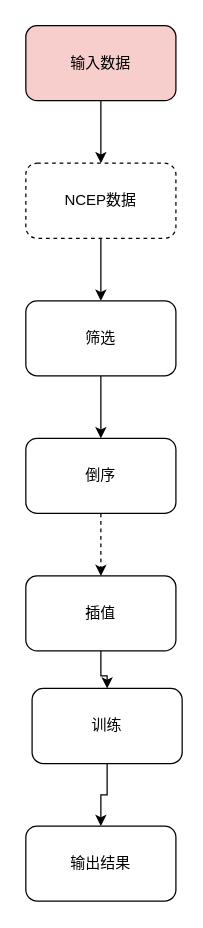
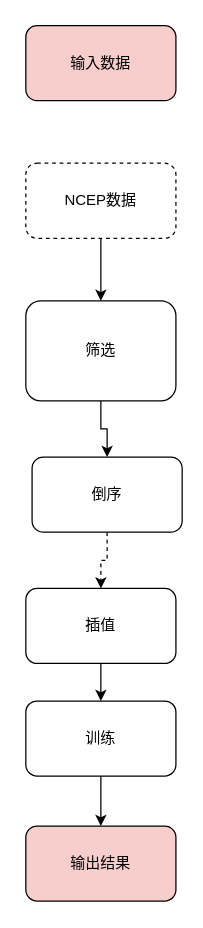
  <mxCell id="0" />
  <mxCell id="1" parent="0" />
- <mxCell id="2" style="edgeStyle=orthogonalEdgeStyle;rounded=0;orthogonalLoop=1;jettySize=auto;html=1;exitX=0.5;exitY=1;exitDx=0;exitDy=0;" edge="1" parent="1" source="3" target="5"><mxGeometry relative="1" as="geometry" /></mxCell>
  <mxCell id="3" value="输入数据" style="rounded=1;whiteSpace=wrap;html=1;fillColor=#f8cecc;" parent="1" vertex="1"><mxGeometry x="20" y="20" width="120" height="60" as="geometry" /></mxCell>
  <mxCell id="4" style="edgeStyle=orthogonalEdgeStyle;rounded=0;orthogonalLoop=1;jettySize=auto;html=1;exitX=0.5;exitY=1;exitDx=0;exitDy=0;entryX=0.5;entryY=0;entryDx=0;entryDy=0;" edge="1" parent="1" source="5" target="7"><mxGeometry relative="1" as="geometry" /></mxCell>
  <mxCell id="5" value="NCEP数据" style="rounded=1;whiteSpace=wrap;html=1;dashed=1;" parent="1" vertex="1"><mxGeometry x="20" y="130" width="120" height="60" as="geometry" /></mxCell>
  <mxCell id="6" style="edgeStyle=orthogonalEdgeStyle;rounded=0;orthogonalLoop=1;jettySize=auto;html=1;exitX=0.5;exitY=1;exitDx=0;exitDy=0;" edge="1" parent="1" source="7" target="9"><mxGeometry relative="1" as="geometry" /></mxCell>
- <mxCell id="7" value="筛选" style="rounded=1;whiteSpace=wrap;html=1;" parent="1" vertex="1"><mxGeometry x="20" y="240" width="120" height="60" as="geometry" /></mxCell>
+ <mxCell id="7" value="筛选" style="rounded=1;whiteSpace=wrap;html=1;" parent="1" vertex="1"><mxGeometry x="20" y="240" width="120" height="80" as="geometry" /></mxCell>
  <mxCell id="8" style="edgeStyle=orthogonalEdgeStyle;rounded=0;orthogonalLoop=1;jettySize=auto;html=1;exitX=0.5;exitY=1;exitDx=0;exitDy=0;entryX=0.5;entryY=0;entryDx=0;entryDy=0;dashed=1;" edge="1" parent="1" source="9" target="11"><mxGeometry relative="1" as="geometry" /></mxCell>
- <mxCell id="9" value="倒序" style="rounded=1;whiteSpace=wrap;html=1;" parent="1" vertex="1"><mxGeometry x="20" y="350" width="120" height="60" as="geometry" /></mxCell>
+ <mxCell id="9" value="倒序" style="rounded=1;whiteSpace=wrap;html=1;" parent="1" vertex="1"><mxGeometry x="25" y="365" width="120" height="60" as="geometry" /></mxCell>
  <mxCell id="10" style="edgeStyle=orthogonalEdgeStyle;rounded=0;orthogonalLoop=1;jettySize=auto;html=1;exitX=0.5;exitY=1;exitDx=0;exitDy=0;" edge="1" parent="1" source="11" target="13"><mxGeometry relative="1" as="geometry" /></mxCell>
- <mxCell id="11" value="插值" style="rounded=1;whiteSpace=wrap;html=1;" parent="1" vertex="1"><mxGeometry x="20" y="460" width="120" height="60" as="geometry" /></mxCell>
+ <mxCell id="11" value="插值" style="rounded=1;whiteSpace=wrap;html=1;" parent="1" vertex="1"><mxGeometry x="20" y="470" width="120" height="60" as="geometry" /></mxCell>
  <mxCell id="12" style="edgeStyle=orthogonalEdgeStyle;rounded=0;orthogonalLoop=1;jettySize=auto;html=1;exitX=0.5;exitY=1;exitDx=0;exitDy=0;" edge="1" parent="1" source="13" target="14"><mxGeometry relative="1" as="geometry" /></mxCell>
- <mxCell id="13" value="训练" style="rounded=1;whiteSpace=wrap;html=1;" parent="1" vertex="1"><mxGeometry x="25" y="550" width="120" height="60" as="geometry" /></mxCell>
- <mxCell id="14" value="输出结果" style="rounded=1;whiteSpace=wrap;html=1;" vertex="1" parent="1"><mxGeometry x="20" y="660" width="120" height="60" as="geometry" /></mxCell>
+ <mxCell id="13" value="训练" style="rounded=1;whiteSpace=wrap;html=1;" parent="1" vertex="1"><mxGeometry x="20" y="560" width="120" height="60" as="geometry" /></mxCell>
+ <mxCell id="14" value="输出结果" style="rounded=1;whiteSpace=wrap;html=1;fillColor=#f8cecc;" vertex="1" parent="1"><mxGeometry x="20" y="660" width="120" height="60" as="geometry" /></mxCell>
